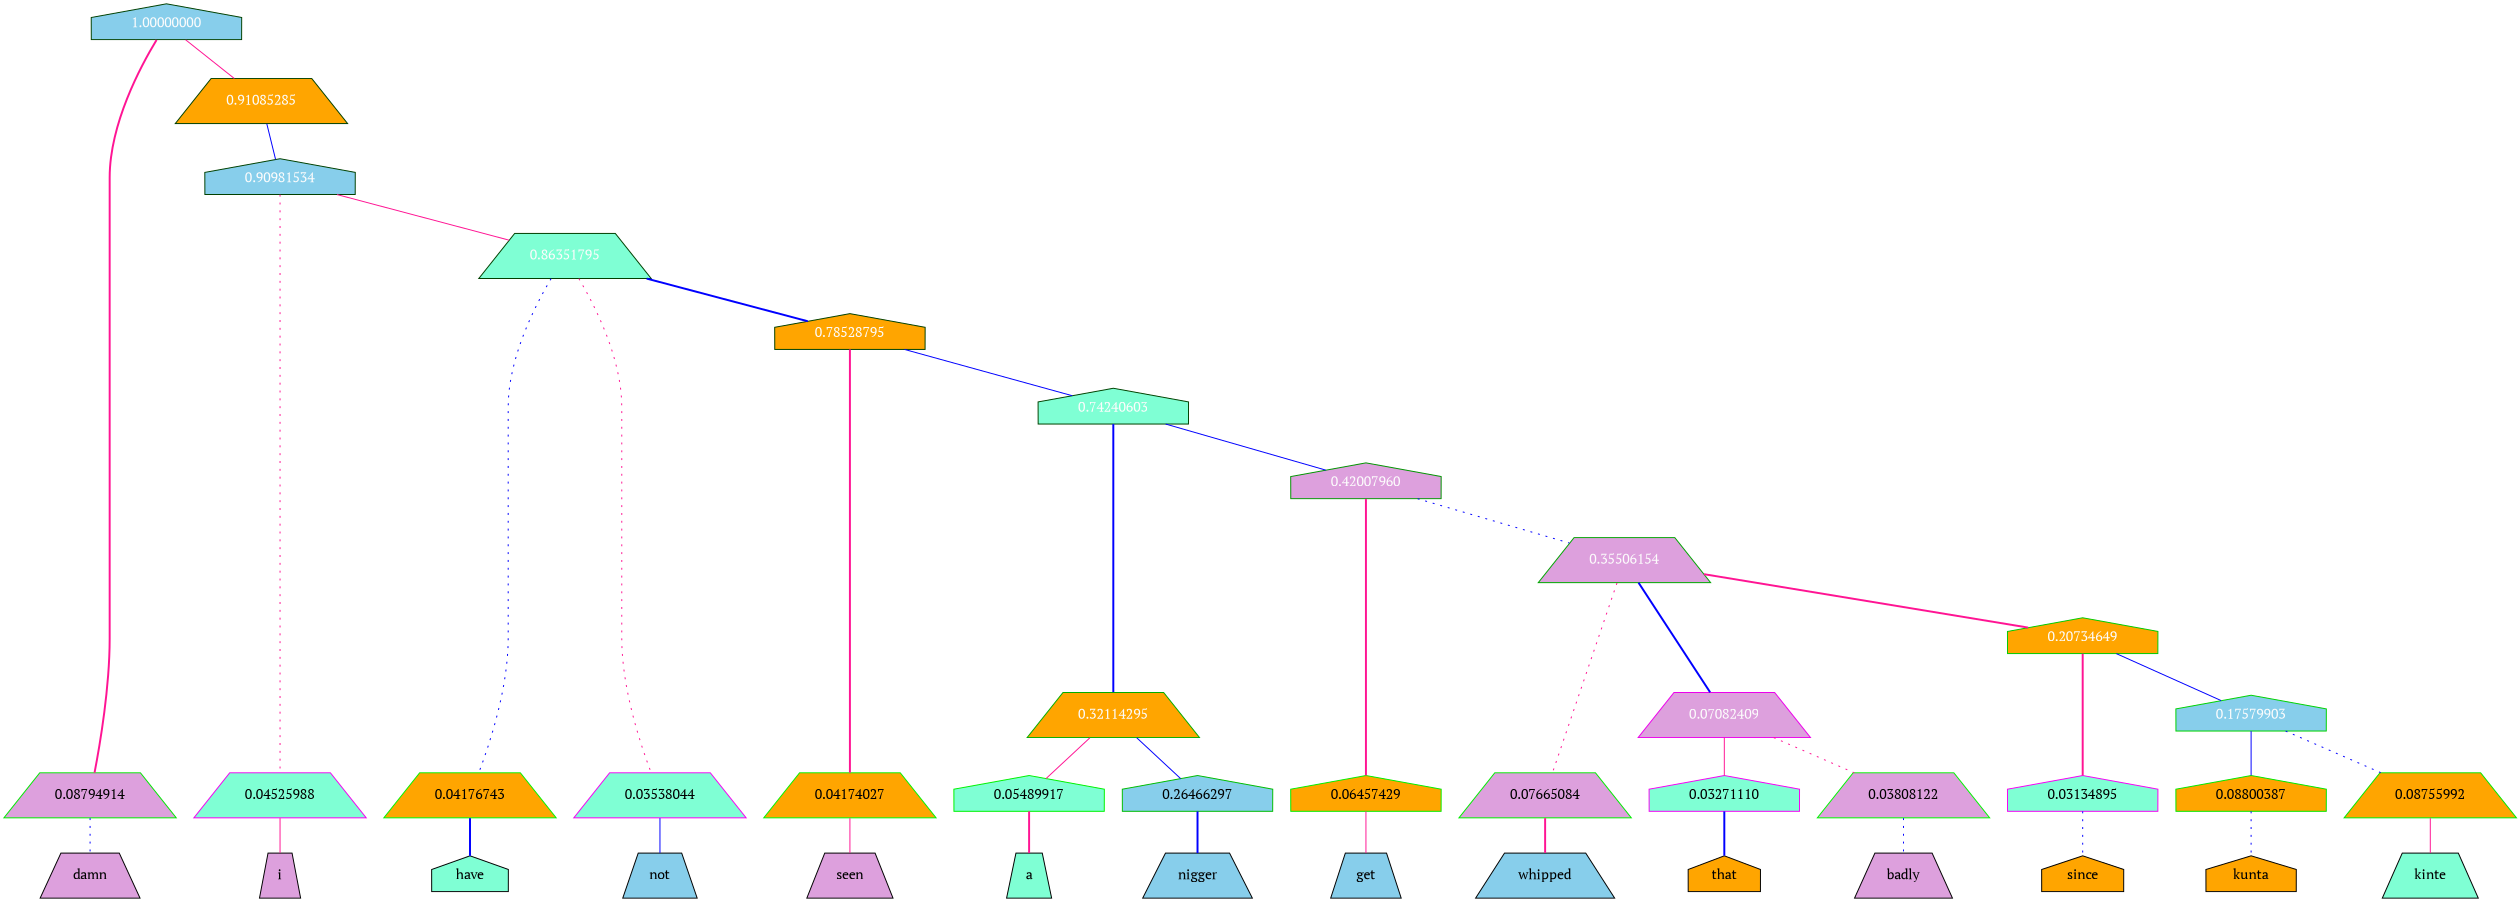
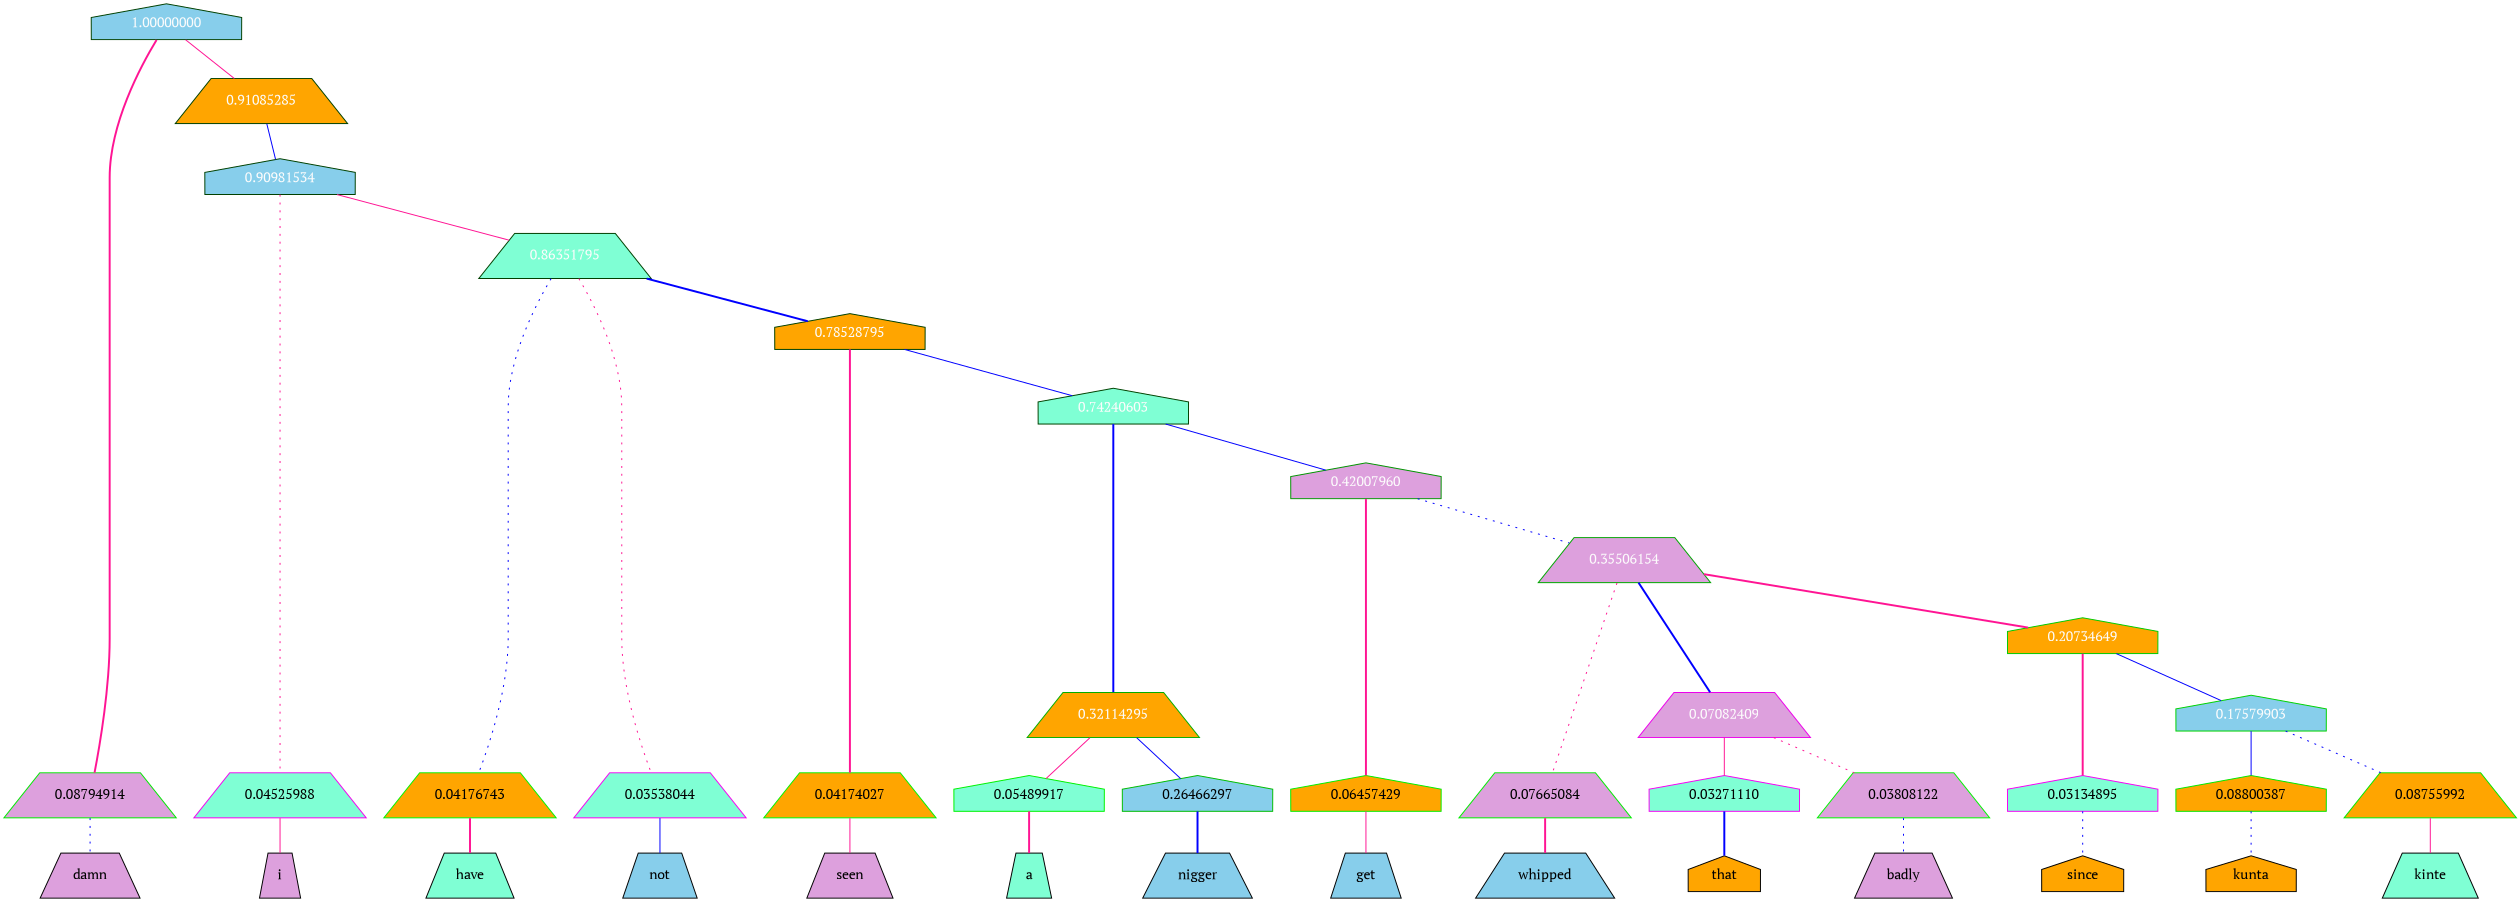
  graph {
    fontname="PT Serif"
    node [color=black fillcolor=orange fontname="PT Serif" format=png nodesep=0.001 ordering=out overlap_scaling=0.01 ranksep=0.001 shape=trapezium style=filled]
    edge [color=deeppink fontname="PT Serif" style=solid]
    n1 [fillcolor=plum height=0.15 label=damn style="filled,solid" width=0.15]
    n2 [fillcolor=plum height=0.15 label=i style="filled,solid" width=0.15]
-   n3 [fillcolor=aquamarine height=0.15 label=have shape=house style="filled,solid" width=0.15]
+   n3 [fillcolor=aquamarine height=0.15 label=have style="filled,solid" width=0.15]
    n4 [fillcolor=skyblue height=0.15 label=not style="filled,solid" width=0.15]
    n5 [fillcolor=plum height=0.15 label=seen style="filled,solid" width=0.15]
    n6 [fillcolor=aquamarine height=0.15 label=a style="filled,solid" width=0.15]
    n7 [fillcolor=skyblue height=0.15 label=nigger style="filled,solid" width=0.15]
    n8 [fillcolor=skyblue height=0.15 label=get style="filled,solid" width=0.15]
    n9 [fillcolor=skyblue height=0.15 label=whipped style="filled,solid" width=0.15]
    n10 [height=0.15 label=that shape=house style="filled,solid" width=0.15]
    n11 [fillcolor=plum height=0.15 label=badly style="filled,solid" width=0.15]
    n12 [height=0.15 label=since shape=house style="filled,solid" width=0.15]
    n13 [height=0.15 label=kunta shape=house style="filled,solid" width=0.15]
    n14 [fillcolor=aquamarine height=0.15 label=kinte style="filled,solid" width=0.15]
    n15 [color="0.334 1.000 0.912" fillcolor=plum fontcolor=black height=0.15 label=0.08794914 width=0.15]
    n16 [color="0.835 1.000 0.955" fillcolor=aquamarine fontcolor=black height=0.15 label=0.04525988 width=0.15]
    n17 [color="0.334 1.000 0.958" fontcolor=black height=0.15 label=0.04176743 width=0.15]
    n18 [color="0.835 1.000 0.965" fillcolor=aquamarine fontcolor=black height=0.15 label=0.03538044 width=0.15]
    n19 [color="0.334 1.000 0.958" fontcolor=black height=0.15 label=0.04174027 width=0.15]
    n20 [color="0.334 1.000 0.945" fillcolor=aquamarine fontcolor=black height=0.15 label=0.05489917 shape=house width=0.15]
    n21 [color="0.334 1.000 0.735" fillcolor=skyblue fontcolor=black height=0.15 label=0.26466297 shape=house width=0.15]
    n22 [color="0.334 1.000 0.935" fontcolor=black height=0.15 label=0.06457429 shape=house width=0.15]
    n23 [color="0.334 1.000 0.923" fillcolor=plum fontcolor=black height=0.15 label=0.07665084 width=0.15]
    n24 [color="0.835 1.000 0.967" fillcolor=aquamarine fontcolor=black height=0.15 label=0.03271110 shape=house width=0.15]
    n25 [color="0.334 1.000 0.962" fillcolor=plum fontcolor=black height=0.15 label=0.03808122 width=0.15]
    n26 [color="0.835 1.000 0.969" fillcolor=aquamarine fontcolor=black height=0.15 label=0.03134895 shape=house width=0.15]
    n27 [color="0.334 1.000 0.912" fontcolor=black height=0.15 label=0.08800387 shape=house width=0.15]
    n28 [color="0.334 1.000 0.912" fontcolor=black height=0.15 label=0.08755992 width=0.15]
    n29 [color="0.334 1.000 0.250" fillcolor=skyblue fontcolor=grey99 height=0.15 label=1.00000000 shape=house width=0.15]
    n30 [color="0.334 1.000 0.250" fontcolor=grey99 height=0.15 label=0.91085285 width=0.15]
    n31 [color="0.334 1.000 0.250" fillcolor=skyblue fontcolor=grey99 height=0.15 label=0.90981534 shape=house width=0.15]
    n32 [color="0.334 1.000 0.250" fillcolor=aquamarine fontcolor=grey99 height=0.15 label=0.86351795 width=0.15]
    n33 [color="0.334 1.000 0.250" fontcolor=grey99 height=0.15 label=0.78528795 shape=house width=0.15]
    n34 [color="0.334 1.000 0.258" fillcolor=aquamarine fontcolor=grey99 height=0.15 label=0.74240603 shape=house width=0.15]
    n35 [color="0.334 1.000 0.679" fontcolor=grey99 height=0.15 label=0.32114295 width=0.15]
    n36 [color="0.334 1.000 0.580" fillcolor=plum fontcolor=grey99 height=0.15 label=0.42007960 shape=house width=0.15]
    n37 [color="0.334 1.000 0.645" fillcolor=plum fontcolor=grey99 height=0.15 label=0.35506154 width=0.15]
    n38 [color="0.835 1.000 0.929" fillcolor=plum fontcolor=grey99 height=0.15 label=0.07082409 width=0.15]
    n39 [color="0.334 1.000 0.793" fontcolor=grey99 height=0.15 label=0.20734649 shape=house width=0.15]
    n40 [color="0.334 1.000 0.824" fillcolor=skyblue fontcolor=grey99 height=0.15 label=0.17579903 shape=house width=0.15]
    subgraph sub_1 {
      rank=same
      n1
      n2
      n3
      n4
      n5
      n6
      n7
      n8
      n9
      n10
      n11
      n12
      n13
      n14
    }
    subgraph sub_2 {
      rank=same
      n15
      n16
      n17
      n18
      n19
      n20
      n21
      n22
      n23
      n24
      n25
      n26
      n27
      n28
    }
    n15 -- n1 [color=blue style=dotted]
    n16 -- n2
-   n17 -- n3 [color=blue style=bold]
+   n17 -- n3 [style=bold]
    n18 -- n4 [color=blue]
    n19 -- n5
    n20 -- n6 [style=bold]
    n21 -- n7 [color=blue style=bold]
    n22 -- n8
    n23 -- n9 [style=bold]
    n24 -- n10 [color=blue style=bold]
    n25 -- n11 [color=blue style=dotted]
    n26 -- n12 [color=blue style=dotted]
    n27 -- n13 [color=blue style=dotted]
    n28 -- n14
    n29 -- n15 [style=bold]
    n29 -- n30
    n30 -- n31 [color=blue]
    n31 -- n16 [style=dotted]
    n31 -- n32
    n32 -- n17 [color=blue style=dotted]
    n32 -- n18 [style=dotted]
    n32 -- n33 [color=blue style=bold]
    n33 -- n19 [style=bold]
    n33 -- n34 [color=blue]
    n34 -- n35 [color=blue style=bold]
    n34 -- n36 [color=blue]
    n35 -- n20
    n35 -- n21 [color=blue]
    n36 -- n22 [style=bold]
    n36 -- n37 [color=blue style=dotted]
    n37 -- n23 [style=dotted]
    n37 -- n38 [color=blue style=bold]
    n37 -- n39 [style=bold]
    n38 -- n24
    n38 -- n25 [style=dotted]
    n39 -- n26 [style=bold]
    n39 -- n40 [color=blue]
    n40 -- n27 [color=blue]
    n40 -- n28 [color=blue style=dotted]
  }
